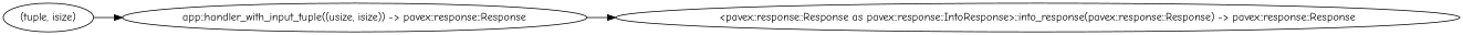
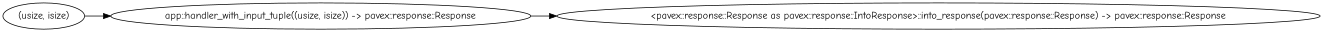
  digraph {
    rankdir=LR
    fontname="Comic Neue"
    node [fontname="Comic Neue"]
    edge [fontname="Comic Neue"]
    n1 [label="app::handler_with_input_tuple((usize, isize)) -> pavex::response::Response"]
    n2 [label="<pavex::response::Response as pavex::response::IntoResponse>::into_response(pavex::response::Response) -> pavex::response::Response"]
-   n3 [label="(tuple, isize)"]
+   n3 [label="(usize, isize)"]
    n1 -> n2
    n3 -> n1
  }
